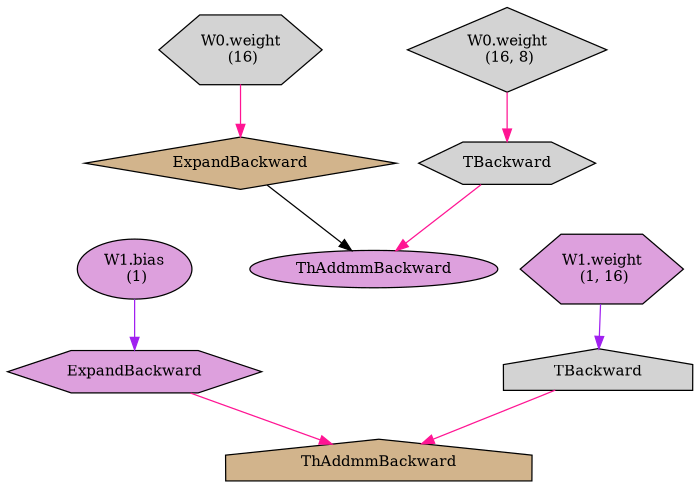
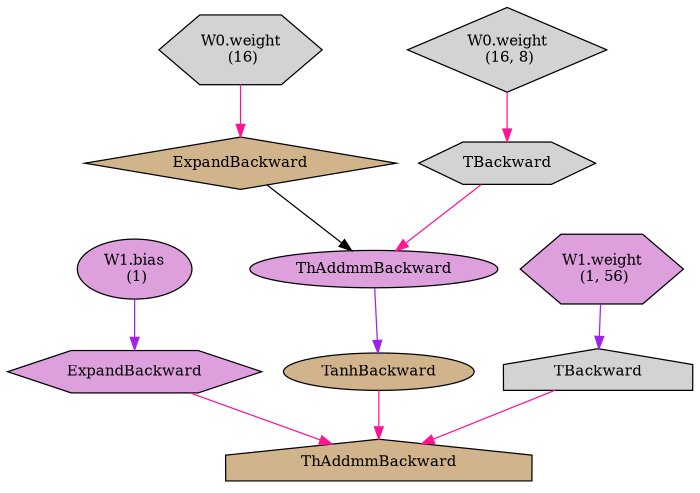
  digraph {
    node [align=left fillcolor=plum fontsize=12 ranksep=0.1 shape=hexagon style=filled]
    edge [color=deeppink]
    n1 [fillcolor=tan height=0.2 label=ThAddmmBackward shape=house]
    n2 [height=0.2 label=ExpandBackward]
    n3 [height=0.2 label="W1.bias\n (1)" shape=ellipse]
+   n4 [fillcolor=tan height=0.2 label=TanhBackward shape=ellipse]
    n5 [height=0.2 label=ThAddmmBackward shape=ellipse]
    n6 [fillcolor=tan height=0.2 label=ExpandBackward shape=diamond]
    n7 [fillcolor=lightgrey height=0.2 label="W0.weight\n (16)"]
    n8 [fillcolor=lightgrey height=0.2 label=TBackward]
    n9 [fillcolor=lightgrey height=0.2 label="W0.weight\n (16, 8)" shape=diamond]
    n10 [fillcolor=lightgrey height=0.2 label=TBackward shape=house]
-   n11 [height=0.2 label="W1.weight\n (1, 16)"]
+   n11 [height=0.2 label="W1.weight\n (1, 56)"]
    n2 -> n1
    n3 -> n2 [color=purple]
+   n4 -> n1
+   n5 -> n4 [color=purple]
    n6 -> n5 [color=black]
    n7 -> n6
    n8 -> n5
    n9 -> n8
    n10 -> n1
    n11 -> n10 [color=purple]
  }
